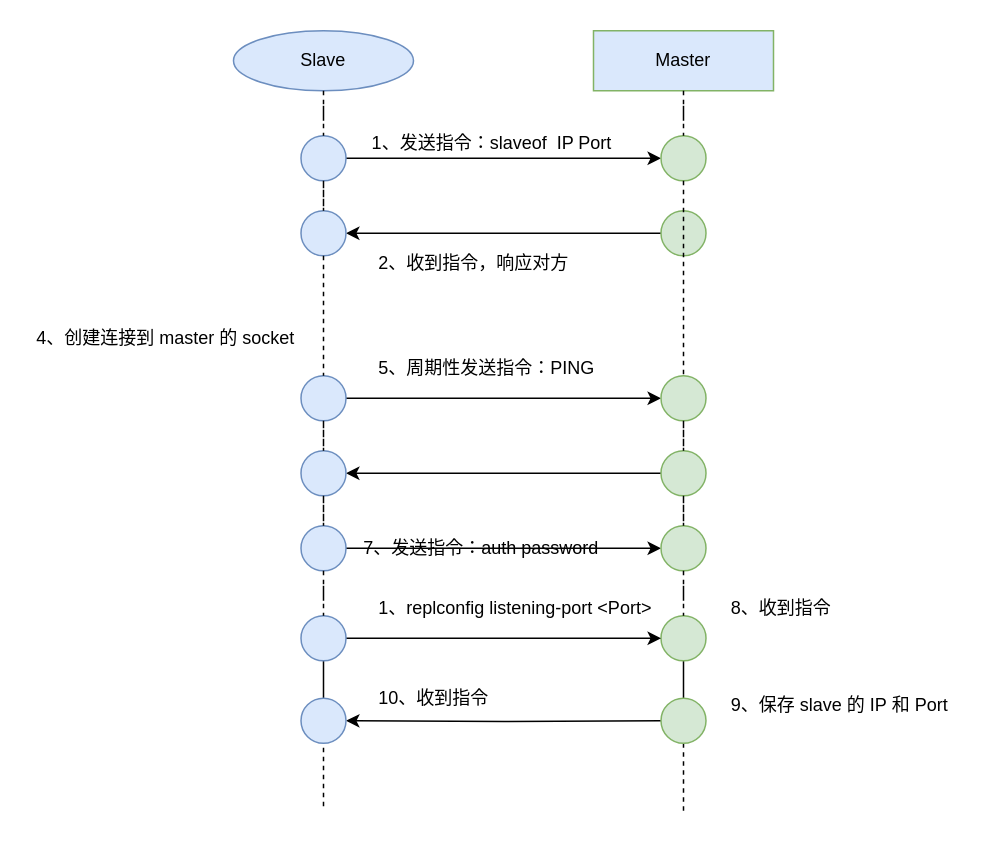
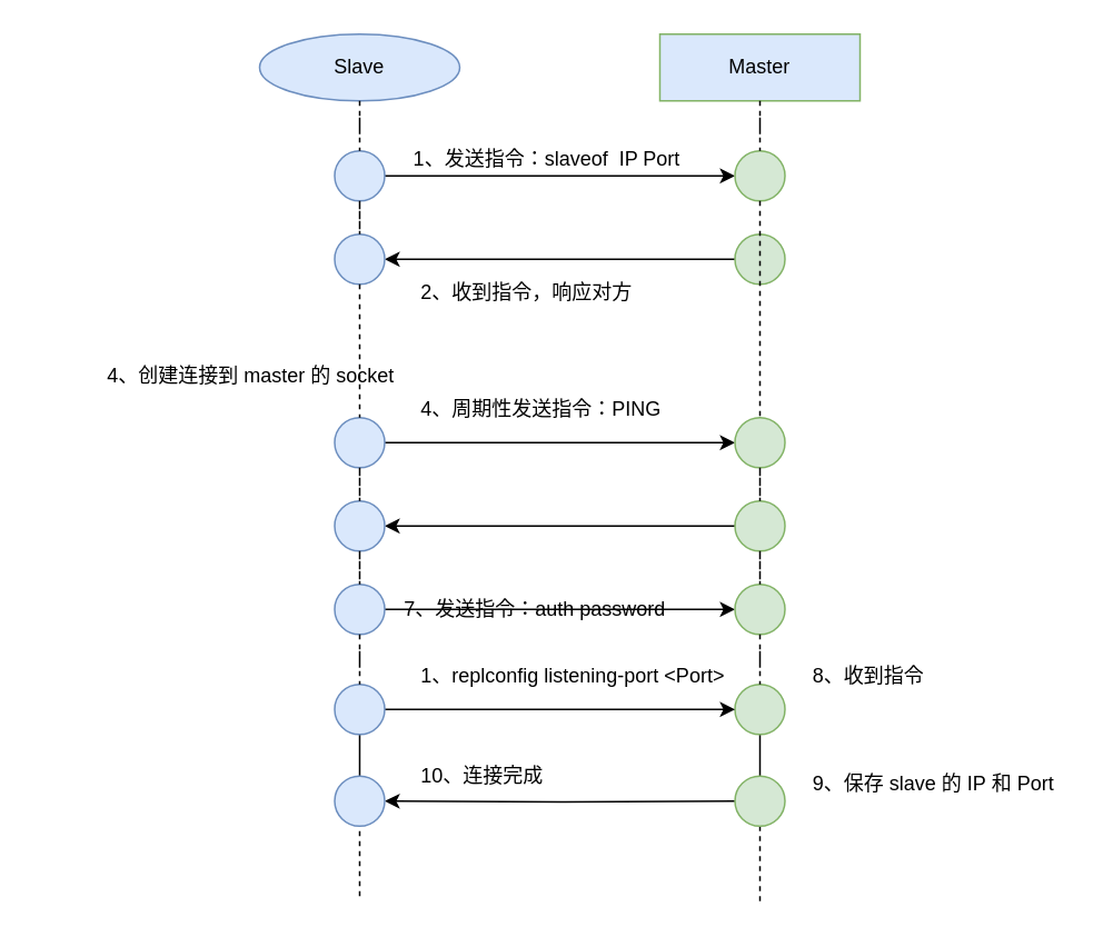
  <mxCell id="0" />
  <mxCell id="1" parent="0" />
  <mxCell id="2" style="edgeStyle=orthogonalEdgeStyle;rounded=0;orthogonalLoop=1;jettySize=auto;html=1;exitX=0.5;exitY=1;exitDx=0;exitDy=0;endArrow=none;endFill=0;dashed=1;startArrow=none;" edge="1" parent="1"><mxGeometry relative="1" as="geometry"><mxPoint x="215" y="540" as="targetPoint" /><mxPoint x="215" y="480" as="sourcePoint" /></mxGeometry></mxCell>
  <mxCell id="3" value="Slave" style="ellipse;whiteSpace=wrap;html=1;fillColor=#dae8fc;strokeColor=#6c8ebf;" vertex="1" parent="1"><mxGeometry x="155" y="20" width="120" height="40" as="geometry" /></mxCell>
  <mxCell id="4" style="edgeStyle=orthogonalEdgeStyle;rounded=0;orthogonalLoop=1;jettySize=auto;html=1;exitX=0.5;exitY=1;exitDx=0;exitDy=0;dashed=1;endArrow=none;endFill=0;startArrow=none;" edge="1" parent="1" source="43"><mxGeometry relative="1" as="geometry"><mxPoint x="455" y="540" as="targetPoint" /></mxGeometry></mxCell>
  <mxCell id="5" value="Master" style="rounded=0;whiteSpace=wrap;html=1;fillColor=#dae8fc;strokeColor=#82b366;" vertex="1" parent="1"><mxGeometry x="395" y="20" width="120" height="40" as="geometry" /></mxCell>
  <mxCell id="6" style="edgeStyle=orthogonalEdgeStyle;rounded=0;orthogonalLoop=1;jettySize=auto;html=1;exitX=1;exitY=0.5;exitDx=0;exitDy=0;entryX=0;entryY=0.5;entryDx=0;entryDy=0;endArrow=classic;endFill=1;" edge="1" parent="1" source="7" target="9"><mxGeometry relative="1" as="geometry" /></mxCell>
  <mxCell id="7" value="" style="ellipse;whiteSpace=wrap;html=1;aspect=fixed;fillColor=#dae8fc;strokeColor=#6c8ebf;" vertex="1" parent="1"><mxGeometry x="200" y="90" width="30" height="30" as="geometry" /></mxCell>
  <mxCell id="8" value="" style="edgeStyle=orthogonalEdgeStyle;rounded=0;orthogonalLoop=1;jettySize=auto;html=1;exitX=0.5;exitY=1;exitDx=0;exitDy=0;endArrow=none;endFill=0;dashed=1;" edge="1" parent="1" source="3" target="7"><mxGeometry relative="1" as="geometry"><mxPoint x="215" y="430" as="targetPoint" /><mxPoint x="215" y="60" as="sourcePoint" /></mxGeometry></mxCell>
  <mxCell id="9" value="" style="ellipse;whiteSpace=wrap;html=1;aspect=fixed;fillColor=#d5e8d4;strokeColor=#82b366;" vertex="1" parent="1"><mxGeometry x="440" y="90" width="30" height="30" as="geometry" /></mxCell>
  <mxCell id="10" value="" style="edgeStyle=orthogonalEdgeStyle;rounded=0;orthogonalLoop=1;jettySize=auto;html=1;exitX=0.5;exitY=1;exitDx=0;exitDy=0;dashed=1;endArrow=none;endFill=0;" edge="1" parent="1" source="5" target="9"><mxGeometry relative="1" as="geometry"><mxPoint x="455" y="430" as="targetPoint" /><mxPoint x="455" y="60" as="sourcePoint" /></mxGeometry></mxCell>
  <mxCell id="11" value="1、发送指令：slaveof&amp;nbsp; IP Port" style="text;html=1;strokeColor=none;fillColor=none;align=center;verticalAlign=middle;whiteSpace=wrap;rounded=0;" vertex="1" parent="1"><mxGeometry x="240" y="80" width="175" height="30" as="geometry" /></mxCell>
  <mxCell id="12" style="edgeStyle=orthogonalEdgeStyle;rounded=0;orthogonalLoop=1;jettySize=auto;html=1;exitX=0;exitY=0.5;exitDx=0;exitDy=0;entryX=1;entryY=0.5;entryDx=0;entryDy=0;endArrow=classic;endFill=1;" edge="1" parent="1" source="14" target="13"><mxGeometry relative="1" as="geometry" /></mxCell>
  <mxCell id="13" value="" style="ellipse;whiteSpace=wrap;html=1;aspect=fixed;fillColor=#dae8fc;strokeColor=#6c8ebf;" vertex="1" parent="1"><mxGeometry x="200" y="140" width="30" height="30" as="geometry" /></mxCell>
  <mxCell id="14" value="" style="ellipse;whiteSpace=wrap;html=1;aspect=fixed;fillColor=#d5e8d4;strokeColor=#82b366;" vertex="1" parent="1"><mxGeometry x="440" y="140" width="30" height="30" as="geometry" /></mxCell>
  <mxCell id="15" value="" style="edgeStyle=orthogonalEdgeStyle;rounded=0;orthogonalLoop=1;jettySize=auto;html=1;exitX=0.5;exitY=1;exitDx=0;exitDy=0;endArrow=none;endFill=0;dashed=1;startArrow=none;" edge="1" parent="1" source="7" target="13"><mxGeometry relative="1" as="geometry"><mxPoint x="215" y="430" as="targetPoint" /><mxPoint x="215" y="120" as="sourcePoint" /></mxGeometry></mxCell>
  <mxCell id="16" value="2、收到指令，响应对方" style="text;html=1;strokeColor=none;fillColor=none;align=left;verticalAlign=middle;whiteSpace=wrap;rounded=0;" vertex="1" parent="1"><mxGeometry x="250" y="160" width="170" height="30" as="geometry" /></mxCell>
  <mxCell id="17" style="edgeStyle=orthogonalEdgeStyle;rounded=0;orthogonalLoop=1;jettySize=auto;html=1;exitX=1;exitY=0.5;exitDx=0;exitDy=0;entryX=0;entryY=0.5;entryDx=0;entryDy=0;endArrow=classic;endFill=1;" edge="1" parent="1" source="18" target="21"><mxGeometry relative="1" as="geometry" /></mxCell>
  <mxCell id="18" value="" style="ellipse;whiteSpace=wrap;html=1;aspect=fixed;fillColor=#dae8fc;strokeColor=#6c8ebf;" vertex="1" parent="1"><mxGeometry x="200" y="250" width="30" height="30" as="geometry" /></mxCell>
  <mxCell id="19" value="" style="edgeStyle=orthogonalEdgeStyle;rounded=0;orthogonalLoop=1;jettySize=auto;html=1;exitX=0.5;exitY=1;exitDx=0;exitDy=0;dashed=1;endArrow=none;endFill=0;startArrow=none;" edge="1" parent="1" source="9" target="21"><mxGeometry relative="1" as="geometry"><mxPoint x="455" y="430" as="targetPoint" /><mxPoint x="455" y="120" as="sourcePoint" /></mxGeometry></mxCell>
  <mxCell id="20" value="" style="edgeStyle=orthogonalEdgeStyle;rounded=0;orthogonalLoop=1;jettySize=auto;html=1;exitX=0.5;exitY=1;exitDx=0;exitDy=0;endArrow=none;endFill=0;dashed=1;startArrow=none;" edge="1" parent="1" source="13" target="18"><mxGeometry relative="1" as="geometry"><mxPoint x="215" y="430" as="targetPoint" /><mxPoint x="215" y="170" as="sourcePoint" /></mxGeometry></mxCell>
  <mxCell id="21" value="" style="ellipse;whiteSpace=wrap;html=1;aspect=fixed;fillColor=#d5e8d4;strokeColor=#82b366;" vertex="1" parent="1"><mxGeometry x="440" y="250" width="30" height="30" as="geometry" /></mxCell>
- <mxCell id="22" value="5、周期性发送指令：PING" style="text;html=1;strokeColor=none;fillColor=none;align=left;verticalAlign=middle;whiteSpace=wrap;rounded=0;" vertex="1" parent="1"><mxGeometry x="250" y="230" width="170" height="30" as="geometry" /></mxCell>
- <mxCell id="23" value="4、创建连接到&amp;nbsp;master&amp;nbsp;的&amp;nbsp;socket" style="text;html=1;strokeColor=none;fillColor=none;align=center;verticalAlign=middle;whiteSpace=wrap;rounded=0;" vertex="1" parent="1"><mxGeometry x="20" y="210" width="180" height="30" as="geometry" /></mxCell>
+ <mxCell id="22" value="4、周期性发送指令：PING" style="text;html=1;strokeColor=none;fillColor=none;align=left;verticalAlign=middle;whiteSpace=wrap;rounded=0;" vertex="1" parent="1"><mxGeometry x="250" y="230" width="170" height="30" as="geometry" /></mxCell>
+ <mxCell id="23" value="4、创建连接到&amp;nbsp;master&amp;nbsp;的&amp;nbsp;socket" style="text;html=1;strokeColor=none;fillColor=none;align=center;verticalAlign=middle;whiteSpace=wrap;rounded=0;" vertex="1" parent="1"><mxGeometry x="60" y="210" width="180" height="30" as="geometry" /></mxCell>
  <mxCell id="24" style="edgeStyle=orthogonalEdgeStyle;rounded=0;orthogonalLoop=1;jettySize=auto;html=1;exitX=0;exitY=0.5;exitDx=0;exitDy=0;entryX=1;entryY=0.5;entryDx=0;entryDy=0;endArrow=classic;endFill=1;" edge="1" parent="1" source="25" target="27"><mxGeometry relative="1" as="geometry" /></mxCell>
  <mxCell id="25" value="" style="ellipse;whiteSpace=wrap;html=1;aspect=fixed;fillColor=#d5e8d4;strokeColor=#82b366;" vertex="1" parent="1"><mxGeometry x="440" y="300" width="30" height="30" as="geometry" /></mxCell>
  <mxCell id="26" value="" style="edgeStyle=orthogonalEdgeStyle;rounded=0;orthogonalLoop=1;jettySize=auto;html=1;exitX=0.5;exitY=1;exitDx=0;exitDy=0;dashed=1;endArrow=none;endFill=0;startArrow=none;" edge="1" parent="1" source="21" target="25"><mxGeometry relative="1" as="geometry"><mxPoint x="455" y="430" as="targetPoint" /><mxPoint x="455" y="280" as="sourcePoint" /></mxGeometry></mxCell>
  <mxCell id="27" value="" style="ellipse;whiteSpace=wrap;html=1;aspect=fixed;fillColor=#dae8fc;strokeColor=#6c8ebf;" vertex="1" parent="1"><mxGeometry x="200" y="300" width="30" height="30" as="geometry" /></mxCell>
  <mxCell id="28" value="" style="edgeStyle=orthogonalEdgeStyle;rounded=0;orthogonalLoop=1;jettySize=auto;html=1;exitX=0.5;exitY=1;exitDx=0;exitDy=0;endArrow=none;endFill=0;dashed=1;startArrow=none;" edge="1" parent="1" source="18" target="27"><mxGeometry relative="1" as="geometry"><mxPoint x="215" y="430" as="targetPoint" /><mxPoint x="215" y="280" as="sourcePoint" /></mxGeometry></mxCell>
  <mxCell id="29" style="edgeStyle=orthogonalEdgeStyle;rounded=0;orthogonalLoop=1;jettySize=auto;html=1;exitX=1;exitY=0.5;exitDx=0;exitDy=0;entryX=0;entryY=0.5;entryDx=0;entryDy=0;endArrow=classic;endFill=1;" edge="1" parent="1" source="30" target="32"><mxGeometry relative="1" as="geometry" /></mxCell>
  <mxCell id="30" value="" style="ellipse;whiteSpace=wrap;html=1;aspect=fixed;fillColor=#dae8fc;strokeColor=#6c8ebf;" vertex="1" parent="1"><mxGeometry x="200" y="350" width="30" height="30" as="geometry" /></mxCell>
  <mxCell id="31" value="" style="edgeStyle=orthogonalEdgeStyle;rounded=0;orthogonalLoop=1;jettySize=auto;html=1;exitX=0.5;exitY=1;exitDx=0;exitDy=0;endArrow=none;endFill=0;dashed=1;startArrow=none;" edge="1" parent="1" source="27" target="30"><mxGeometry relative="1" as="geometry"><mxPoint x="215" y="430" as="targetPoint" /><mxPoint x="215" y="330" as="sourcePoint" /></mxGeometry></mxCell>
  <mxCell id="32" value="" style="ellipse;whiteSpace=wrap;html=1;aspect=fixed;fillColor=#d5e8d4;strokeColor=#82b366;" vertex="1" parent="1"><mxGeometry x="440" y="350" width="30" height="30" as="geometry" /></mxCell>
  <mxCell id="33" value="" style="edgeStyle=orthogonalEdgeStyle;rounded=0;orthogonalLoop=1;jettySize=auto;html=1;exitX=0.5;exitY=1;exitDx=0;exitDy=0;dashed=1;endArrow=none;endFill=0;startArrow=none;" edge="1" parent="1" source="25" target="32"><mxGeometry relative="1" as="geometry"><mxPoint x="455" y="430" as="targetPoint" /><mxPoint x="455" y="330" as="sourcePoint" /></mxGeometry></mxCell>
  <mxCell id="34" value="7、发送指令：auth&amp;nbsp;password" style="text;html=1;strokeColor=none;fillColor=none;align=left;verticalAlign=middle;whiteSpace=wrap;rounded=0;" vertex="1" parent="1"><mxGeometry x="240" y="350" width="170" height="30" as="geometry" /></mxCell>
  <mxCell id="35" style="edgeStyle=orthogonalEdgeStyle;rounded=0;orthogonalLoop=1;jettySize=auto;html=1;exitX=0.5;exitY=1;exitDx=0;exitDy=0;entryX=0.5;entryY=0;entryDx=0;entryDy=0;endArrow=none;endFill=0;" edge="1" parent="1" source="36" target="43"><mxGeometry relative="1" as="geometry" /></mxCell>
  <mxCell id="36" value="" style="ellipse;whiteSpace=wrap;html=1;aspect=fixed;fillColor=#d5e8d4;strokeColor=#82b366;" vertex="1" parent="1"><mxGeometry x="440" y="410" width="30" height="30" as="geometry" /></mxCell>
  <mxCell id="37" value="" style="edgeStyle=orthogonalEdgeStyle;rounded=0;orthogonalLoop=1;jettySize=auto;html=1;exitX=0.5;exitY=1;exitDx=0;exitDy=0;dashed=1;endArrow=none;endFill=0;startArrow=none;" edge="1" parent="1" source="32" target="36"><mxGeometry relative="1" as="geometry"><mxPoint x="455" y="480" as="targetPoint" /><mxPoint x="455" y="380" as="sourcePoint" /></mxGeometry></mxCell>
  <mxCell id="38" style="edgeStyle=orthogonalEdgeStyle;rounded=0;orthogonalLoop=1;jettySize=auto;html=1;exitX=1;exitY=0.5;exitDx=0;exitDy=0;entryX=0;entryY=0.5;entryDx=0;entryDy=0;endArrow=classic;endFill=1;" edge="1" parent="1" source="40" target="36"><mxGeometry relative="1" as="geometry" /></mxCell>
  <mxCell id="39" style="edgeStyle=orthogonalEdgeStyle;rounded=0;orthogonalLoop=1;jettySize=auto;html=1;exitX=0.5;exitY=1;exitDx=0;exitDy=0;entryX=0.5;entryY=0;entryDx=0;entryDy=0;endArrow=none;endFill=0;" edge="1" parent="1" source="40"><mxGeometry relative="1" as="geometry"><mxPoint x="215" y="450" as="targetPoint" /><Array as="points"><mxPoint x="215" y="470" /><mxPoint x="215" y="470" /></Array></mxGeometry></mxCell>
  <mxCell id="40" value="" style="ellipse;whiteSpace=wrap;html=1;aspect=fixed;fillColor=#dae8fc;strokeColor=#6c8ebf;" vertex="1" parent="1"><mxGeometry x="200" y="410" width="30" height="30" as="geometry" /></mxCell>
  <mxCell id="41" value="" style="edgeStyle=orthogonalEdgeStyle;rounded=0;orthogonalLoop=1;jettySize=auto;html=1;exitX=0.5;exitY=1;exitDx=0;exitDy=0;endArrow=none;endFill=0;dashed=1;startArrow=none;" edge="1" parent="1" source="30" target="40"><mxGeometry relative="1" as="geometry"><mxPoint x="215" y="480" as="targetPoint" /><mxPoint x="215" y="380" as="sourcePoint" /></mxGeometry></mxCell>
  <mxCell id="42" style="edgeStyle=orthogonalEdgeStyle;rounded=0;orthogonalLoop=1;jettySize=auto;html=1;exitX=1;exitY=0.5;exitDx=0;exitDy=0;entryX=0;entryY=0.5;entryDx=0;entryDy=0;endArrow=none;endFill=0;startArrow=classic;startFill=1;" edge="1" parent="1" target="43"><mxGeometry relative="1" as="geometry"><mxPoint x="230" y="480" as="sourcePoint" /></mxGeometry></mxCell>
  <mxCell id="43" value="" style="ellipse;whiteSpace=wrap;html=1;aspect=fixed;fillColor=#d5e8d4;strokeColor=#82b366;" vertex="1" parent="1"><mxGeometry x="440" y="465" width="30" height="30" as="geometry" /></mxCell>
  <mxCell id="44" value="1、replconfig listening-port &amp;lt;Port&amp;gt;" style="text;html=1;strokeColor=none;fillColor=none;align=left;verticalAlign=middle;whiteSpace=wrap;rounded=0;" vertex="1" parent="1"><mxGeometry x="250" y="390" width="205" height="30" as="geometry" /></mxCell>
  <mxCell id="45" value="8、收到指令" style="text;html=1;strokeColor=none;fillColor=none;align=left;verticalAlign=middle;whiteSpace=wrap;rounded=0;" vertex="1" parent="1"><mxGeometry x="485" y="390" width="160" height="30" as="geometry" /></mxCell>
  <mxCell id="46" value="9、保存&amp;nbsp;slave&amp;nbsp;的 IP&amp;nbsp;和 Port" style="text;html=1;strokeColor=none;fillColor=none;align=left;verticalAlign=middle;whiteSpace=wrap;rounded=0;" vertex="1" parent="1"><mxGeometry x="485" y="455" width="160" height="30" as="geometry" /></mxCell>
  <mxCell id="47" value="" style="ellipse;whiteSpace=wrap;html=1;aspect=fixed;fillColor=#dae8fc;strokeColor=#6c8ebf;" vertex="1" parent="1"><mxGeometry x="200" y="465" width="30" height="30" as="geometry" /></mxCell>
- <mxCell id="48" value="10、收到指令" style="text;html=1;strokeColor=none;fillColor=none;align=left;verticalAlign=middle;whiteSpace=wrap;rounded=0;" vertex="1" parent="1"><mxGeometry x="250" y="450" width="205" height="30" as="geometry" /></mxCell>
+ <mxCell id="48" value="10、连接完成" style="text;html=1;strokeColor=none;fillColor=none;align=left;verticalAlign=middle;whiteSpace=wrap;rounded=0;" vertex="1" parent="1"><mxGeometry x="250" y="450" width="205" height="30" as="geometry" /></mxCell>
